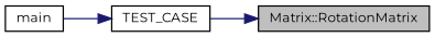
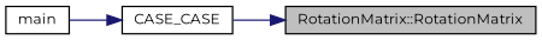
  digraph {
    fontname=Montserrat
    rankdir=RL
    node [color=black fillcolor=white fontname=Montserrat fontsize=10 shape=record style=filled]
    edge [color=midnightblue dir=back fontname=Montserrat fontsize=10 labelfontname=Helvetica labelfontsize=10 style=solid]
-   n1 [fillcolor=grey75 fontcolor=black height=0.2 label="Matrix::RotationMatrix" width=0.4]
-   n2 [height=0.2 label=TEST_CASE width=0.4]
+   n1 [fillcolor=grey75 fontcolor=black height=0.2 label="RotationMatrix::RotationMatrix" width=0.4]
+   n2 [height=0.2 label=CASE_CASE width=0.4]
    n3 [height=0.2 label=main width=0.4]
    n1 -> n2
    n2 -> n3
  }
